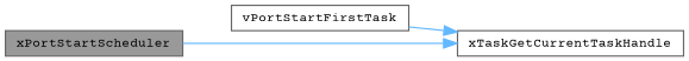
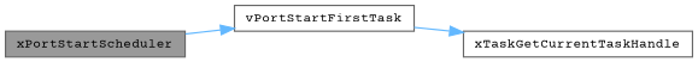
  digraph {
    fontname="Courier Prime"
    rankdir=LR
    node [color=grey40 fillcolor=white fontname="Courier Prime" fontsize=10 shape=box style=filled]
    edge [color=steelblue1 fontname="Courier Prime" fontsize=10 labelfontname=Helvetica labelfontsize=10 style=solid]
    n1 [color=gray40 fillcolor=grey60 fontcolor=black height=0.2 label=xPortStartScheduler width=0.4]
    n2 [height=0.2 label=vPortStartFirstTask width=0.4]
    n3 [height=0.2 label=xTaskGetCurrentTaskHandle width=0.4]
-   n1 -> n3
+   n1 -> n2
    n2 -> n3
  }
